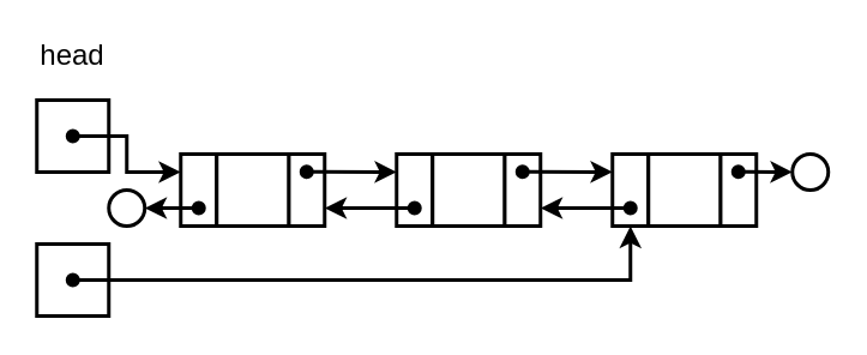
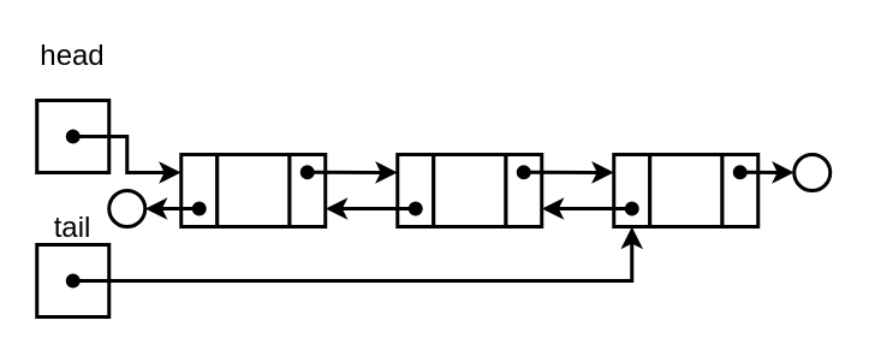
  <mxCell id="0" />
  <mxCell id="1" parent="0" />
+ <mxCell id="2" value="tail" style="text;html=1;strokeColor=none;fillColor=none;align=center;verticalAlign=middle;whiteSpace=wrap;rounded=0;fontSize=16;" vertex="1" parent="1"><mxGeometry x="20" y="115" width="40" height="20" as="geometry" /></mxCell>
  <mxCell id="3" value="" style="ellipse;whiteSpace=wrap;html=1;aspect=fixed;strokeWidth=2;" parent="1" vertex="1"><mxGeometry x="440" y="85" width="20" height="20" as="geometry" /></mxCell>
  <mxCell id="4" value="" style="rounded=0;whiteSpace=wrap;html=1;strokeWidth=2;" parent="1" vertex="1"><mxGeometry x="20" y="55" width="40" height="40" as="geometry" /></mxCell>
  <mxCell id="5" value="" style="endArrow=classic;html=1;endFill=1;startArrow=oval;startFill=1;strokeWidth=2;entryX=0;entryY=0.25;entryDx=0;entryDy=0;exitX=0.5;exitY=0.5;exitDx=0;exitDy=0;exitPerimeter=0;edgeStyle=orthogonalEdgeStyle;rounded=0;" parent="1" edge="1" target="9" source="4"><mxGeometry x="40" y="60" width="50" height="50" as="geometry"><mxPoint x="40" y="95" as="sourcePoint" /><mxPoint x="80" y="95" as="targetPoint" /><Array as="points"><mxPoint x="70" y="75" /><mxPoint x="70" y="95" /></Array></mxGeometry></mxCell>
  <mxCell id="6" value="head" style="text;html=1;strokeColor=none;fillColor=none;align=center;verticalAlign=middle;whiteSpace=wrap;rounded=0;fontSize=16;" parent="1" vertex="1"><mxGeometry x="20" y="20" width="40" height="20" as="geometry" /></mxCell>
  <mxCell id="7" value="" style="group" vertex="1" connectable="0" parent="1"><mxGeometry x="100" y="85" width="80" height="40" as="geometry" /></mxCell>
  <mxCell id="8" value="" style="rounded=0;whiteSpace=wrap;html=1;strokeWidth=2;fontSize=16;" parent="7" vertex="1"><mxGeometry x="60" width="20" height="40" as="geometry" /></mxCell>
  <mxCell id="9" value="" style="rounded=0;whiteSpace=wrap;html=1;strokeWidth=2;fontSize=16;" vertex="1" parent="7"><mxGeometry width="20" height="40" as="geometry" /></mxCell>
  <mxCell id="10" value="" style="rounded=0;whiteSpace=wrap;html=1;strokeWidth=2;fontSize=16;fontStyle=4" parent="7" vertex="1"><mxGeometry x="20" width="40" height="40" as="geometry" /></mxCell>
  <mxCell id="11" value="" style="group" vertex="1" connectable="0" parent="1"><mxGeometry x="220" y="85" width="80" height="40" as="geometry" /></mxCell>
  <mxCell id="12" value="" style="rounded=0;whiteSpace=wrap;html=1;strokeWidth=2;fontSize=16;" vertex="1" parent="11"><mxGeometry x="60" width="20" height="40" as="geometry" /></mxCell>
  <mxCell id="13" value="" style="rounded=0;whiteSpace=wrap;html=1;strokeWidth=2;fontSize=16;" vertex="1" parent="11"><mxGeometry width="20" height="40" as="geometry" /></mxCell>
  <mxCell id="14" value="" style="rounded=0;whiteSpace=wrap;html=1;strokeWidth=2;fontSize=16;fontStyle=4" vertex="1" parent="11"><mxGeometry x="20" width="40" height="40" as="geometry" /></mxCell>
  <mxCell id="15" value="" style="group" vertex="1" connectable="0" parent="1"><mxGeometry x="340" y="85" width="80" height="40" as="geometry" /></mxCell>
  <mxCell id="16" value="" style="rounded=0;whiteSpace=wrap;html=1;strokeWidth=2;fontSize=16;" vertex="1" parent="15"><mxGeometry x="60" width="20" height="40" as="geometry" /></mxCell>
  <mxCell id="17" value="" style="rounded=0;whiteSpace=wrap;html=1;strokeWidth=2;fontSize=16;" vertex="1" parent="15"><mxGeometry width="20" height="40" as="geometry" /></mxCell>
  <mxCell id="18" value="" style="rounded=0;whiteSpace=wrap;html=1;strokeWidth=2;fontSize=16;fontStyle=4" vertex="1" parent="15"><mxGeometry x="20" width="40" height="40" as="geometry" /></mxCell>
  <mxCell id="19" value="" style="endArrow=classic;html=1;endFill=1;startArrow=oval;startFill=1;strokeWidth=2;entryX=0;entryY=0.25;entryDx=0;entryDy=0;" edge="1" parent="1" target="13"><mxGeometry x="170" y="59.83" width="50" height="50" as="geometry"><mxPoint x="170" y="94.83" as="sourcePoint" /><mxPoint x="210" y="95" as="targetPoint" /></mxGeometry></mxCell>
  <mxCell id="20" value="" style="endArrow=classic;html=1;endFill=1;startArrow=oval;startFill=1;strokeWidth=2;entryX=0;entryY=0.25;entryDx=0;entryDy=0;" edge="1" parent="1" target="17"><mxGeometry x="290" y="59.83" width="50" height="50" as="geometry"><mxPoint x="290" y="94.83" as="sourcePoint" /><mxPoint x="330" y="95" as="targetPoint" /></mxGeometry></mxCell>
  <mxCell id="21" value="" style="endArrow=classic;html=1;endFill=1;startArrow=oval;startFill=1;strokeWidth=2;entryX=0;entryY=0.5;entryDx=0;entryDy=0;" edge="1" parent="1" target="3"><mxGeometry x="410" y="59.83" width="50" height="50" as="geometry"><mxPoint x="410" y="94.83" as="sourcePoint" /><mxPoint x="440" y="95" as="targetPoint" /></mxGeometry></mxCell>
  <mxCell id="22" value="" style="ellipse;whiteSpace=wrap;html=1;aspect=fixed;strokeWidth=2;" vertex="1" parent="1"><mxGeometry x="60" y="105" width="20" height="20" as="geometry" /></mxCell>
  <mxCell id="23" value="" style="rounded=0;whiteSpace=wrap;html=1;strokeWidth=2;" vertex="1" parent="1"><mxGeometry x="20" y="135" width="40" height="40" as="geometry" /></mxCell>
  <mxCell id="24" value="" style="endArrow=classic;html=1;endFill=1;startArrow=oval;startFill=1;strokeWidth=2;entryX=1;entryY=0.5;entryDx=0;entryDy=0;exitX=0.5;exitY=0.75;exitDx=0;exitDy=0;exitPerimeter=0;" edge="1" parent="1" source="9" target="22"><mxGeometry x="50" y="70" width="50" height="50" as="geometry"><mxPoint x="50" y="105" as="sourcePoint" /><mxPoint x="110" y="105" as="targetPoint" /></mxGeometry></mxCell>
  <mxCell id="25" value="" style="endArrow=classic;html=1;endFill=1;startArrow=oval;startFill=1;strokeWidth=2;entryX=1;entryY=0.75;entryDx=0;entryDy=0;exitX=0.5;exitY=0.75;exitDx=0;exitDy=0;exitPerimeter=0;" edge="1" parent="1" target="12"><mxGeometry x="290" y="70" width="50" height="50" as="geometry"><mxPoint x="350" y="115" as="sourcePoint" /><mxPoint x="320" y="115" as="targetPoint" /></mxGeometry></mxCell>
  <mxCell id="26" value="" style="endArrow=classic;html=1;endFill=1;startArrow=oval;startFill=1;strokeWidth=2;exitX=0.5;exitY=0.75;exitDx=0;exitDy=0;exitPerimeter=0;entryX=1;entryY=0.75;entryDx=0;entryDy=0;" edge="1" parent="1" target="8"><mxGeometry x="170" y="70" width="50" height="50" as="geometry"><mxPoint x="230" y="115" as="sourcePoint" /><mxPoint x="190" y="115" as="targetPoint" /></mxGeometry></mxCell>
  <mxCell id="27" value="" style="endArrow=classic;html=1;endFill=1;startArrow=oval;startFill=1;strokeWidth=2;entryX=0.5;entryY=1;entryDx=0;entryDy=0;exitX=0.5;exitY=0.5;exitDx=0;exitDy=0;exitPerimeter=0;edgeStyle=orthogonalEdgeStyle;rounded=0;" edge="1" parent="1" source="23" target="17"><mxGeometry x="50" y="70" width="50" height="50" as="geometry"><mxPoint x="50" y="85" as="sourcePoint" /><mxPoint x="110" y="105" as="targetPoint" /><Array as="points"><mxPoint x="350" y="155" /></Array></mxGeometry></mxCell>
